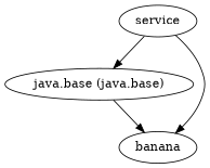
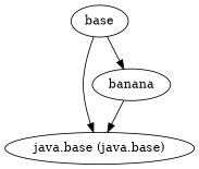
  digraph {
-   service
+   service [label=base]
    "java.base (java.base)"
    banana
    service -> "java.base (java.base)"
    service -> banana
-   "java.base (java.base)" -> banana
+   banana -> "java.base (java.base)"
  }
